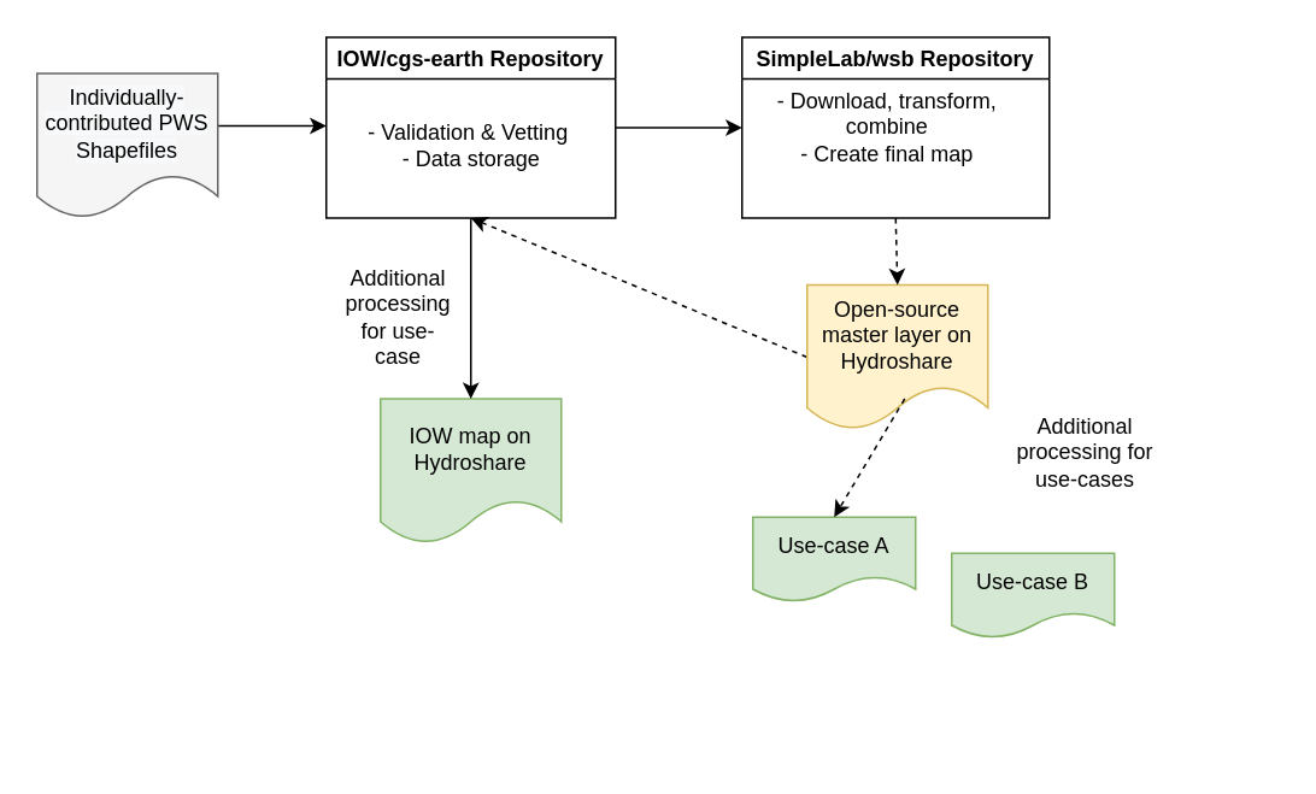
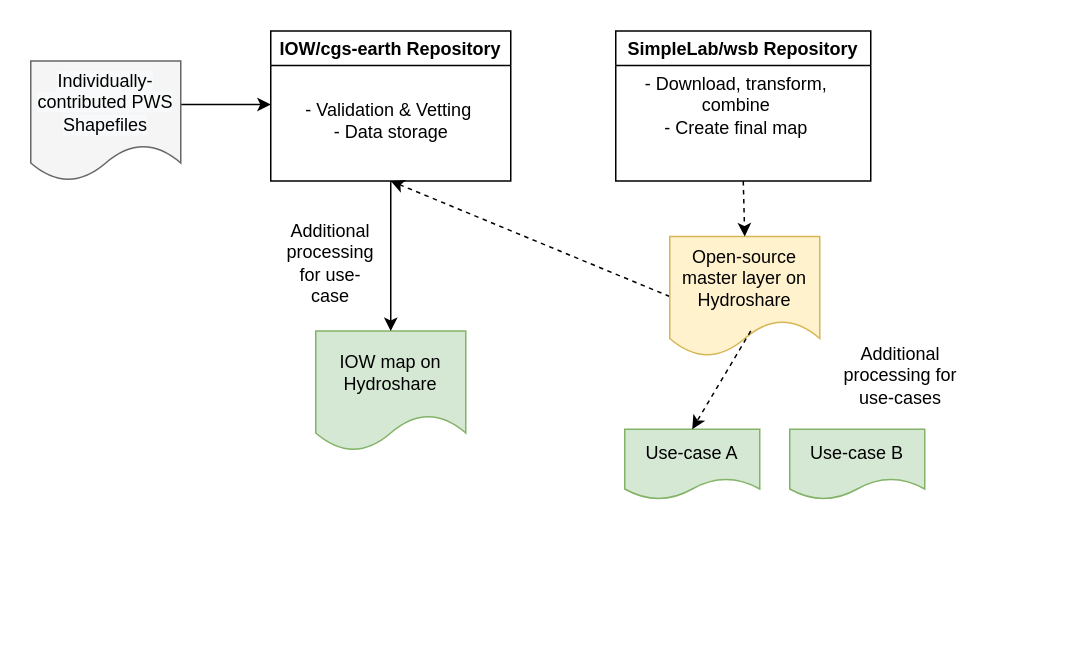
  <mxCell id="0" />
  <mxCell id="1" parent="0" />
  <mxCell id="2" value="" style="endArrow=classic;html=1;rounded=0;exitX=1;exitY=0.5;exitDx=0;exitDy=0;" edge="1" parent="1"><mxGeometry width="50" height="50" relative="1" as="geometry"><mxPoint x="120" y="69" as="sourcePoint" /><mxPoint x="180" y="69" as="targetPoint" /></mxGeometry></mxCell>
  <mxCell id="3" value="&lt;span style=&quot;color: rgb(0, 0, 0); font-family: Helvetica; font-size: 12px; font-style: normal; font-variant-ligatures: normal; font-variant-caps: normal; font-weight: 400; letter-spacing: normal; orphans: 2; text-align: center; text-indent: 0px; text-transform: none; widows: 2; word-spacing: 0px; -webkit-text-stroke-width: 0px; background-color: rgb(248, 249, 250); text-decoration-thickness: initial; text-decoration-style: initial; text-decoration-color: initial; float: none; display: inline !important;&quot;&gt;Individually-contributed PWS Shapefiles&lt;/span&gt;" style="shape=document;whiteSpace=wrap;html=1;boundedLbl=1;fillColor=#f5f5f5;fontColor=#333333;strokeColor=#666666;" vertex="1" parent="1"><mxGeometry x="20" y="40" width="100" height="80" as="geometry" /></mxCell>
  <mxCell id="4" value="IOW/cgs-earth Repository" style="swimlane;fillColor=#FFFFFF;" vertex="1" parent="1"><mxGeometry x="180" y="20" width="160" height="100" as="geometry" /></mxCell>
  <mxCell id="5" value="&lt;span style=&quot;&quot;&gt;- Validation &amp;amp; Vetting&amp;nbsp;&lt;/span&gt;&lt;br style=&quot;&quot;&gt;&lt;span style=&quot;&quot;&gt;- Data storage&lt;/span&gt;" style="text;html=1;align=center;verticalAlign=middle;resizable=0;points=[];autosize=1;strokeColor=none;fillColor=none;" vertex="1" parent="4"><mxGeometry x="10" y="40" width="140" height="40" as="geometry" /></mxCell>
  <mxCell id="6" value="SimpleLab/wsb Repository" style="swimlane;fillColor=#FFFFFF;" vertex="1" parent="1"><mxGeometry x="410" y="20" width="170" height="100" as="geometry" /></mxCell>
  <mxCell id="7" value="&lt;span style=&quot;&quot;&gt;- Download, transform, &lt;br&gt;combine&lt;/span&gt;&lt;br style=&quot;&quot;&gt;&lt;span style=&quot;&quot;&gt;- Create final map&lt;/span&gt;" style="text;html=1;align=center;verticalAlign=middle;resizable=0;points=[];autosize=1;strokeColor=none;fillColor=none;" vertex="1" parent="6"><mxGeometry x="10" y="20" width="140" height="60" as="geometry" /></mxCell>
- <mxCell id="8" value="" style="endArrow=classic;html=1;rounded=0;exitX=1;exitY=0.5;exitDx=0;exitDy=0;entryX=0;entryY=0.5;entryDx=0;entryDy=0;" edge="1" parent="1" source="4" target="6"><mxGeometry width="50" height="50" relative="1" as="geometry"><mxPoint x="130" y="79" as="sourcePoint" /><mxPoint x="190" y="79" as="targetPoint" /></mxGeometry></mxCell>
  <mxCell id="9" value="" style="endArrow=classic;html=1;rounded=0;exitX=0;exitY=0.5;exitDx=0;exitDy=0;dashed=1;entryX=0.5;entryY=1;entryDx=0;entryDy=0;" edge="1" parent="1" source="14" target="4"><mxGeometry width="50" height="50" relative="1" as="geometry"><mxPoint x="350" y="430" as="sourcePoint" /><mxPoint x="320" y="230" as="targetPoint" /></mxGeometry></mxCell>
  <mxCell id="10" value="IOW map on Hydroshare" style="shape=document;whiteSpace=wrap;html=1;boundedLbl=1;fillColor=#d5e8d4;strokeColor=#82b366;" vertex="1" parent="1"><mxGeometry x="210" y="220" width="100" height="80" as="geometry" /></mxCell>
  <mxCell id="11" value="" style="endArrow=classic;html=1;rounded=0;exitX=0.5;exitY=1;exitDx=0;exitDy=0;dashed=0;entryX=0.5;entryY=0;entryDx=0;entryDy=0;" edge="1" parent="1" source="4" target="10"><mxGeometry width="50" height="50" relative="1" as="geometry"><mxPoint x="455" y="240" as="sourcePoint" /><mxPoint x="270" y="133" as="targetPoint" /></mxGeometry></mxCell>
  <mxCell id="12" value="Additional processing for use-case" style="text;html=1;strokeColor=none;fillColor=none;align=center;verticalAlign=middle;whiteSpace=wrap;rounded=0;" vertex="1" parent="1"><mxGeometry x="190" y="160" width="60" height="30" as="geometry" /></mxCell>
  <mxCell id="13" value="" style="group" vertex="1" connectable="0" parent="1"><mxGeometry x="446" y="157" width="260" height="260" as="geometry" /></mxCell>
  <mxCell id="14" value="Open-source master layer on Hydroshare" style="shape=document;whiteSpace=wrap;html=1;boundedLbl=1;fillColor=#fff2cc;strokeColor=#d6b656;" vertex="1" parent="13"><mxGeometry width="100" height="80" as="geometry" /></mxCell>
  <mxCell id="15" value="" style="group" vertex="1" connectable="0" parent="13"><mxGeometry y="90" width="260" height="108.462" as="geometry" /></mxCell>
  <mxCell id="16" value="" style="group" vertex="1" connectable="0" parent="15"><mxGeometry y="38.462" width="260" height="70" as="geometry" /></mxCell>
  <mxCell id="17" value="Use-case A" style="shape=document;whiteSpace=wrap;html=1;boundedLbl=1;fillColor=#d5e8d4;strokeColor=#82b366;" vertex="1" parent="16"><mxGeometry x="-30" width="90" height="46.92" as="geometry" /></mxCell>
- <mxCell id="18" value="Use-case B" style="shape=document;whiteSpace=wrap;html=1;boundedLbl=1;fillColor=#d5e8d4;strokeColor=#82b366;" vertex="1" parent="16"><mxGeometry x="80" y="20" width="90" height="46.92" as="geometry" /></mxCell>
+ <mxCell id="18" value="Use-case B" style="shape=document;whiteSpace=wrap;html=1;boundedLbl=1;fillColor=#d5e8d4;strokeColor=#82b366;" vertex="1" parent="16"><mxGeometry x="80" width="90" height="46.92" as="geometry" /></mxCell>
  <mxCell id="19" value="Additional processing for use-cases" style="text;html=1;strokeColor=none;fillColor=none;align=center;verticalAlign=middle;whiteSpace=wrap;rounded=0;" vertex="1" parent="15"><mxGeometry x="114" y="-7" width="80" height="20" as="geometry" /></mxCell>
  <mxCell id="20" value="" style="endArrow=classic;html=1;rounded=0;dashed=1;entryX=0.5;entryY=0;entryDx=0;entryDy=0;" edge="1" parent="13" target="17"><mxGeometry width="50" height="50" relative="1" as="geometry"><mxPoint x="54" y="63" as="sourcePoint" /><mxPoint x="10.4" y="153.158" as="targetPoint" /></mxGeometry></mxCell>
  <mxCell id="21" value="" style="endArrow=classic;html=1;rounded=0;exitX=0.5;exitY=1;exitDx=0;exitDy=0;dashed=1;entryX=0.5;entryY=0;entryDx=0;entryDy=0;" edge="1" parent="1" source="6" target="14"><mxGeometry width="50" height="50" relative="1" as="geometry"><mxPoint x="500" y="120" as="sourcePoint" /><mxPoint x="500" y="220" as="targetPoint" /></mxGeometry></mxCell>
